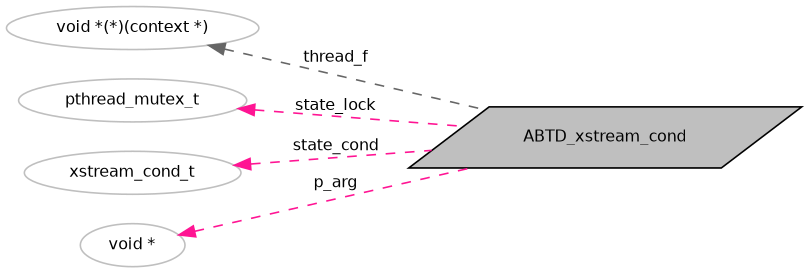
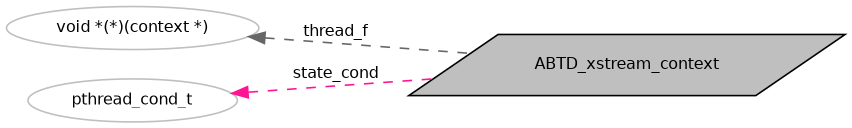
  digraph {
    rankdir=LR
    node [color=grey75 fillcolor=white fontname=Helvetica fontsize=10 shape=ellipse style=filled]
    edge [color=deeppink dir=back fontname=Helvetica fontsize=10 labelfontname=Helvetica labelfontsize=10 style=dashed]
-   n1 [color=black fillcolor=grey75 fontcolor=black height=0.2 label=ABTD_xstream_cond shape=parallelogram width=0.4]
+   n1 [color=black fillcolor=grey75 fontcolor=black height=0.2 label=ABTD_xstream_context shape=parallelogram width=0.4]
    n2 [height=0.2 label="void *(*)(context *)" width=0.4]
-   n3 [height=0.2 label=pthread_mutex_t width=0.4]
-   n4 [height=0.2 label=xstream_cond_t width=0.4]
-   n5 [height=0.2 label="void *" width=0.4]
+   n4 [height=0.2 label=pthread_cond_t width=0.4]
    n2 -> n1 [color=gray40 label=" thread_f"]
-   n3 -> n1 [label=" state_lock"]
    n4 -> n1 [label=" state_cond"]
-   n5 -> n1 [label=" p_arg"]
  }
